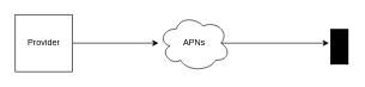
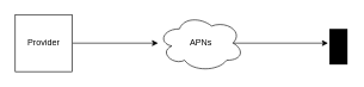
  <mxCell id="0" />
  <mxCell id="1" parent="0" />
  <mxCell id="2" style="edgeStyle=orthogonalEdgeStyle;rounded=0;orthogonalLoop=1;jettySize=auto;html=1;exitX=1;exitY=0.5;exitDx=0;exitDy=0;" edge="1" parent="1" source="3" target="4"><mxGeometry relative="1" as="geometry" /></mxCell>
  <mxCell id="3" value="Provider" style="whiteSpace=wrap;html=1;aspect=fixed;rounded=0;" vertex="1" parent="1"><mxGeometry x="20" y="20" width="80" height="80" as="geometry" /></mxCell>
- <mxCell id="4" value="APNs" style="ellipse;shape=cloud;whiteSpace=wrap;html=1;" vertex="1" parent="1"><mxGeometry x="220" y="20" width="100" height="80" as="geometry" /></mxCell>
+ <mxCell id="4" value="APNs" style="ellipse;shape=cloud;whiteSpace=wrap;html=1;" vertex="1" parent="1"><mxGeometry x="220" y="20" width="120" height="80" as="geometry" /></mxCell>
  <mxCell id="5" value="" style="sketch=0;verticalLabelPosition=bottom;sketch=0;aspect=fixed;html=1;verticalAlign=top;strokeColor=none;fillColor=#000000;align=center;outlineConnect=0;pointerEvents=1;shape=mxgraph.citrix2.mobile;" vertex="1" parent="1"><mxGeometry x="460" y="40" width="25.255" height="50" as="geometry" /></mxCell>
  <mxCell id="6" style="edgeStyle=orthogonalEdgeStyle;rounded=0;orthogonalLoop=1;jettySize=auto;html=1;exitX=0.875;exitY=0.5;exitDx=0;exitDy=0;exitPerimeter=0;entryX=-0.079;entryY=0.4;entryDx=0;entryDy=0;entryPerimeter=0;" edge="1" parent="1" source="4" target="5"><mxGeometry relative="1" as="geometry" /></mxCell>
